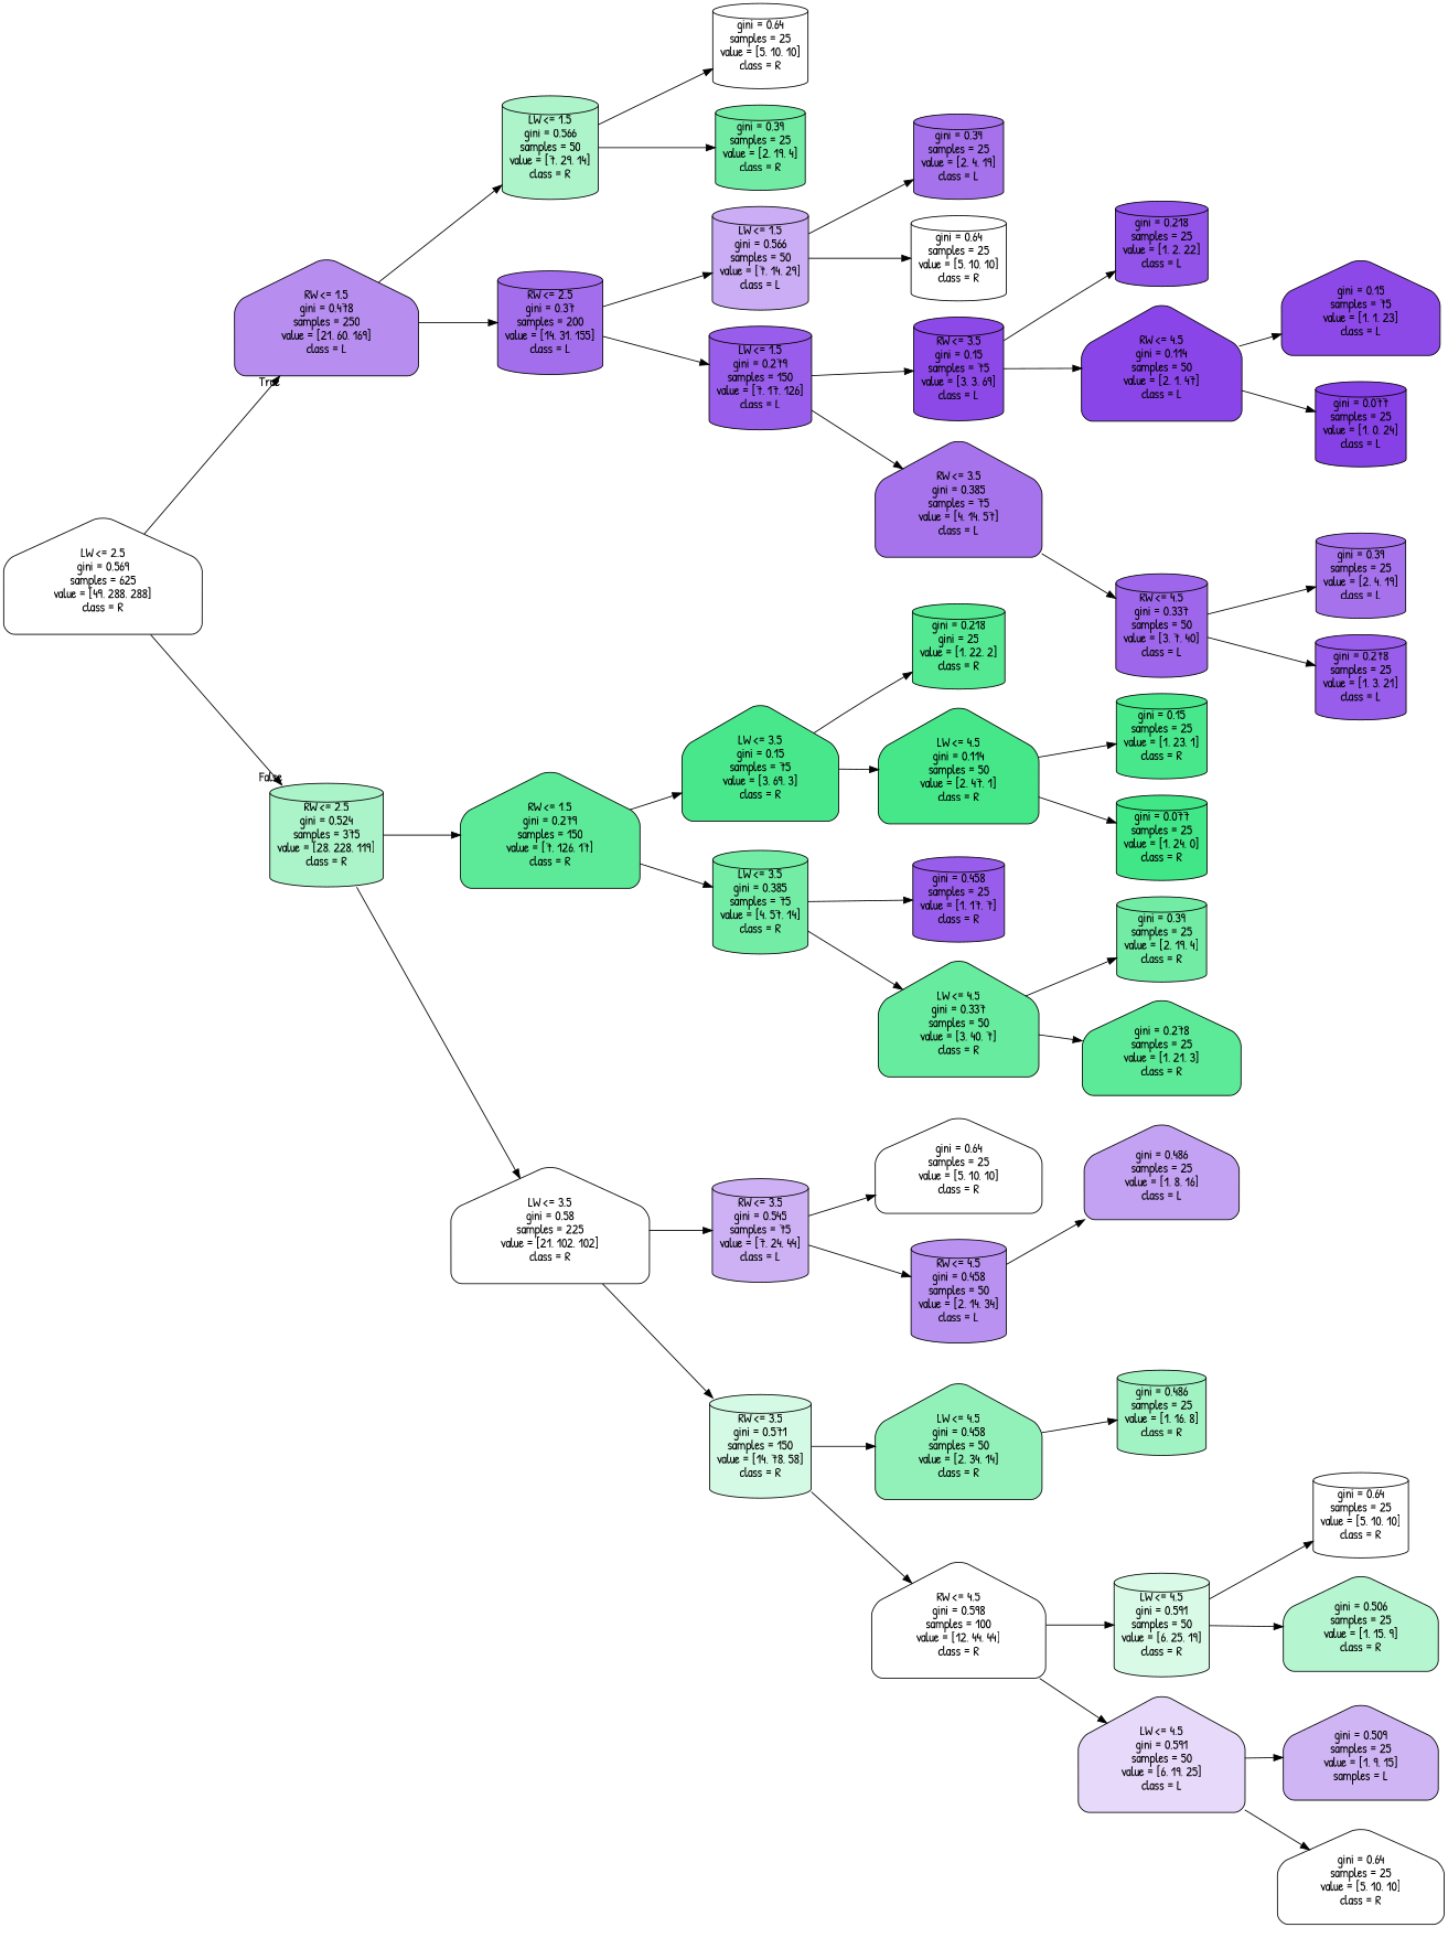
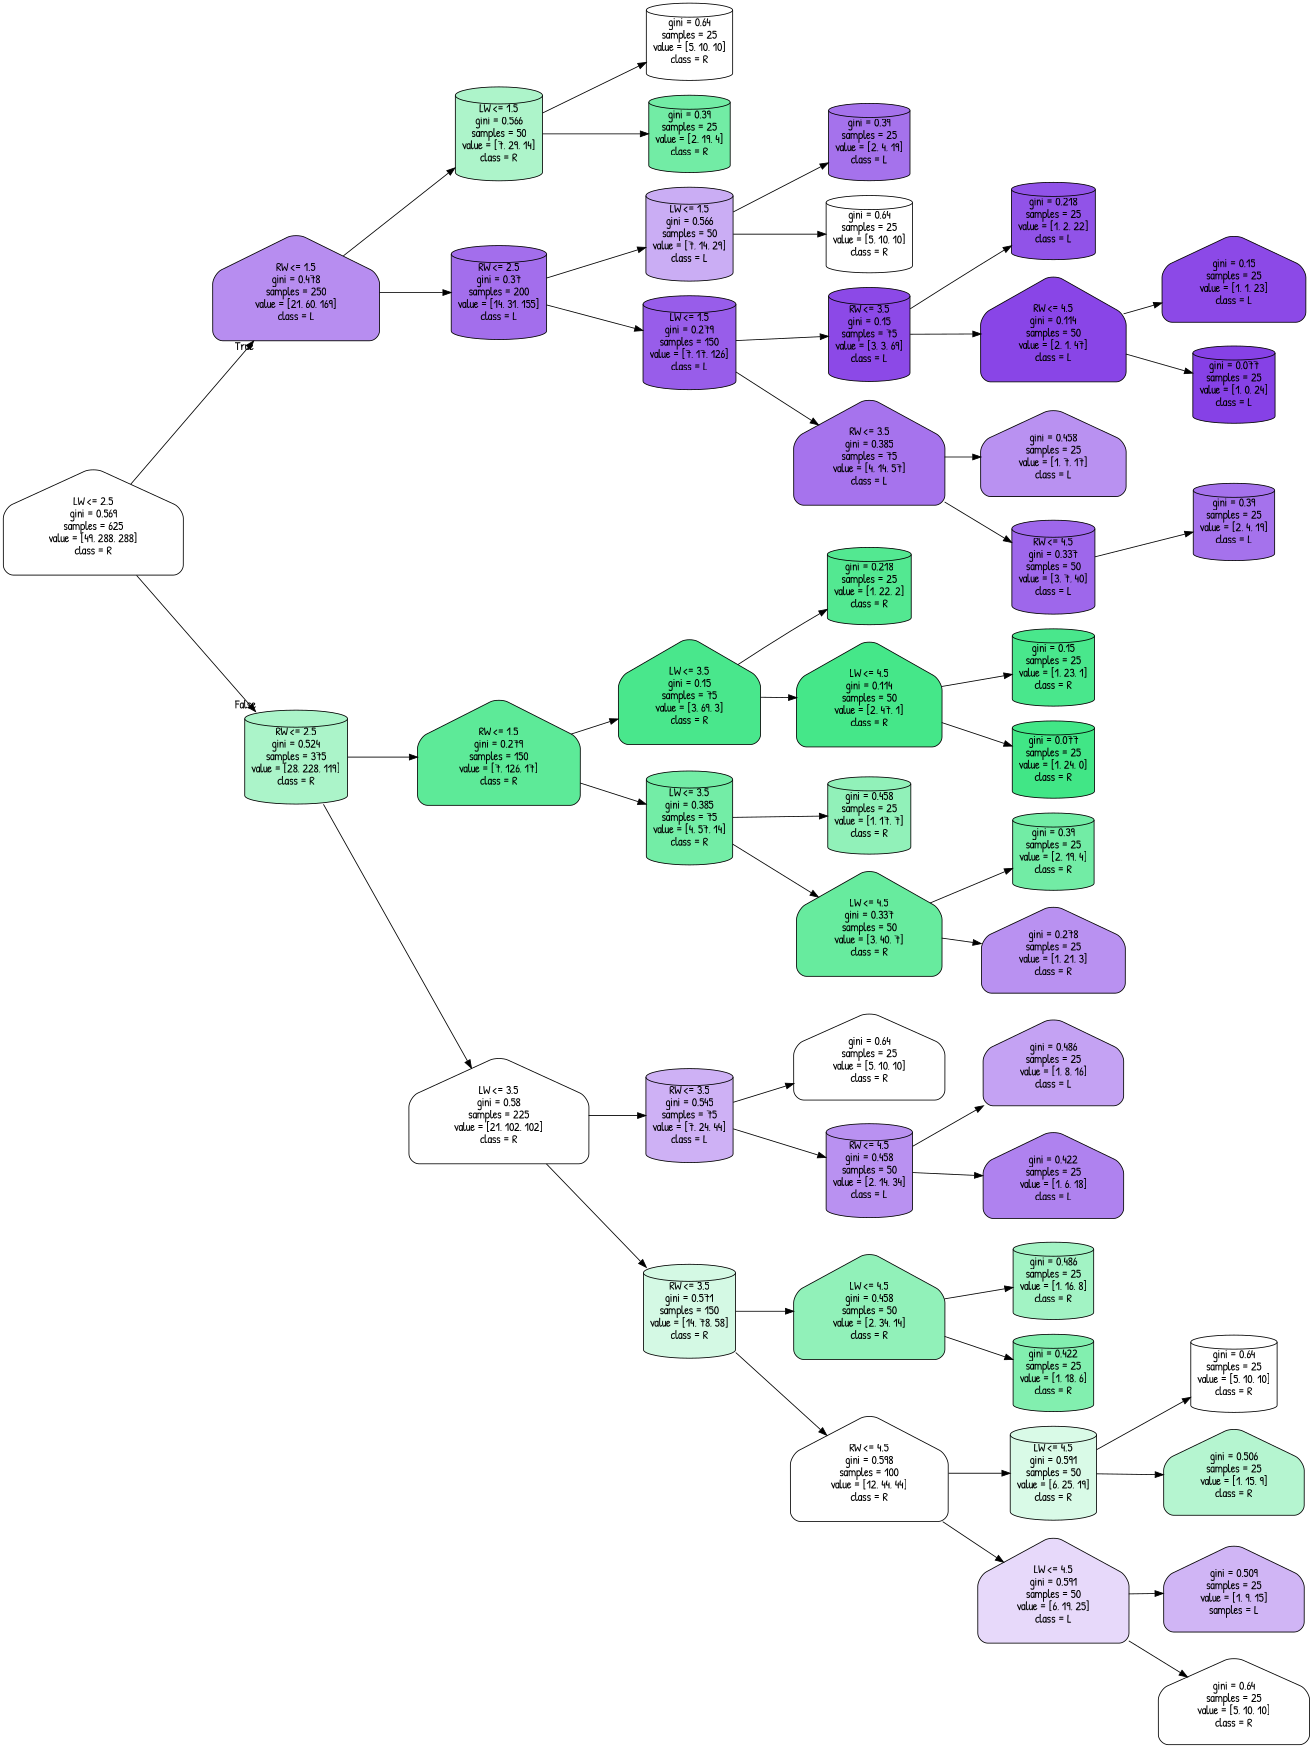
  digraph {
    fontname="Patrick Hand"
    rankdir=LR
    node [color=black fillcolor="#ffffff" fontname="Patrick Hand" shape=cylinder style="filled, rounded"]
    edge [fontname="Patrick Hand"]
    n1 [label="LW <= 2.5\ngini = 0.569\nsamples = 625\nvalue = [49, 288, 288]\nclass = R" shape=house]
    n2 [fillcolor="#b78df0" label="RW <= 1.5\ngini = 0.478\nsamples = 250\nvalue = [21, 60, 169]\nclass = L" shape=house]
    n3 [fillcolor="#abf4c9" label="RW <= 2.5\ngini = 0.524\nsamples = 375\nvalue = [28, 228, 119]\nclass = R"]
    n4 [fillcolor="#adf4ca" label="LW <= 1.5\ngini = 0.566\nsamples = 50\nvalue = [7, 29, 14]\nclass = R"]
    n5 [fillcolor="#a36eec" label="RW <= 2.5\ngini = 0.37\nsamples = 200\nvalue = [14, 31, 155]\nclass = L"]
    n6 [fillcolor="#5dea98" label="RW <= 1.5\ngini = 0.279\nsamples = 150\nvalue = [7, 126, 17]\nclass = R" shape=house]
    n7 [label="LW <= 3.5\ngini = 0.58\nsamples = 225\nvalue = [21, 102, 102]\nclass = R" shape=house]
    n8 [label="gini = 0.64\nsamples = 25\nvalue = [5, 10, 10]\nclass = R"]
    n9 [fillcolor="#72eca5" label="gini = 0.39\nsamples = 25\nvalue = [2, 19, 4]\nclass = R"]
    n10 [fillcolor="#caadf4" label="LW <= 1.5\ngini = 0.566\nsamples = 50\nvalue = [7, 14, 29]\nclass = L"]
    n11 [fillcolor="#985dea" label="LW <= 1.5\ngini = 0.279\nsamples = 150\nvalue = [7, 17, 126]\nclass = L"]
    n12 [fillcolor="#a572ec" label="gini = 0.39\nsamples = 25\nvalue = [2, 4, 19]\nclass = L"]
    n13 [label="gini = 0.64\nsamples = 25\nvalue = [5, 10, 10]\nclass = R"]
    n14 [fillcolor="#8c49e7" label="RW <= 3.5\ngini = 0.15\nsamples = 75\nvalue = [3, 3, 69]\nclass = L"]
    n15 [fillcolor="#a673ed" label="RW <= 3.5\ngini = 0.385\nsamples = 75\nvalue = [4, 14, 57]\nclass = L" shape=house]
    n16 [fillcolor="#9153e8" label="gini = 0.218\nsamples = 25\nvalue = [1, 2, 22]\nclass = L"]
    n17 [fillcolor="#8945e7" label="RW <= 4.5\ngini = 0.114\nsamples = 50\nvalue = [2, 1, 47]\nclass = L" shape=house]
+   n18 [fillcolor="#b991f1" label="gini = 0.458\nsamples = 25\nvalue = [1, 7, 17]\nclass = L" shape=house]
    n19 [fillcolor="#9e67eb" label="RW <= 4.5\ngini = 0.337\nsamples = 50\nvalue = [3, 7, 40]\nclass = L"]
-   n20 [fillcolor="#8c49e7" label="gini = 0.15\nsamples = 75\nvalue = [1, 1, 23]\nclass = L" shape=house]
+   n20 [fillcolor="#8c49e7" label="gini = 0.15\nsamples = 25\nvalue = [1, 1, 23]\nclass = L" shape=house]
    n21 [fillcolor="#8641e6" label="gini = 0.077\nsamples = 25\nvalue = [1, 0, 24]\nclass = L"]
    n22 [fillcolor="#a572ec" label="gini = 0.39\nsamples = 25\nvalue = [2, 4, 19]\nclass = L"]
-   n23 [fillcolor="#985dea" label="gini = 0.278\nsamples = 25\nvalue = [1, 3, 21]\nclass = L"]
    n24 [fillcolor="#49e78c" label="LW <= 3.5\ngini = 0.15\nsamples = 75\nvalue = [3, 69, 3]\nclass = R" shape=house]
    n25 [fillcolor="#73eda6" label="LW <= 3.5\ngini = 0.385\nsamples = 75\nvalue = [4, 57, 14]\nclass = R"]
    n26 [fillcolor="#ceb1f5" label="RW <= 3.5\ngini = 0.545\nsamples = 75\nvalue = [7, 24, 44]\nclass = L"]
    n27 [fillcolor="#d4f9e4" label="RW <= 3.5\ngini = 0.571\nsamples = 150\nvalue = [14, 78, 58]\nclass = R"]
-   n28 [fillcolor="#53e891" label="gini = 0.218\ngini = 25\nvalue = [1, 22, 2]\nclass = R"]
+   n28 [fillcolor="#53e891" label="gini = 0.218\nsamples = 25\nvalue = [1, 22, 2]\nclass = R"]
    n29 [fillcolor="#45e789" label="LW <= 4.5\ngini = 0.114\nsamples = 50\nvalue = [2, 47, 1]\nclass = R" shape=house]
-   n30 [fillcolor="#985dea" label="gini = 0.458\nsamples = 25\nvalue = [1, 17, 7]\nclass = R"]
+   n30 [fillcolor="#91f1b9" label="gini = 0.458\nsamples = 25\nvalue = [1, 17, 7]\nclass = R"]
    n31 [fillcolor="#67eb9e" label="LW <= 4.5\ngini = 0.337\nsamples = 50\nvalue = [3, 40, 7]\nclass = R" shape=house]
    n32 [fillcolor="#49e78c" label="gini = 0.15\nsamples = 25\nvalue = [1, 23, 1]\nclass = R"]
    n33 [fillcolor="#41e686" label="gini = 0.077\nsamples = 25\nvalue = [1, 24, 0]\nclass = R"]
    n34 [fillcolor="#72eca5" label="gini = 0.39\nsamples = 25\nvalue = [2, 19, 4]\nclass = R"]
-   n35 [fillcolor="#5dea98" label="gini = 0.278\nsamples = 25\nvalue = [1, 21, 3]\nclass = R" shape=house]
+   n35 [fillcolor="#b991f1" label="gini = 0.278\nsamples = 25\nvalue = [1, 21, 3]\nclass = R" shape=house]
    n36 [label="gini = 0.64\nsamples = 25\nvalue = [5, 10, 10]\nclass = R" shape=house]
    n37 [fillcolor="#b991f1" label="RW <= 4.5\ngini = 0.458\nsamples = 50\nvalue = [2, 14, 34]\nclass = L"]
    n38 [fillcolor="#91f1b9" label="LW <= 4.5\ngini = 0.458\nsamples = 50\nvalue = [2, 34, 14]\nclass = R" shape=house]
    n39 [label="RW <= 4.5\ngini = 0.598\nsamples = 100\nvalue = [12, 44, 44]\nclass = R" shape=house]
    n40 [fillcolor="#c4a2f3" label="gini = 0.486\nsamples = 25\nvalue = [1, 8, 16]\nclass = L" shape=house]
+   n41 [fillcolor="#af82ef" label="gini = 0.422\nsamples = 25\nvalue = [1, 6, 18]\nclass = L" shape=house]
    n42 [fillcolor="#a2f3c4" label="gini = 0.486\nsamples = 25\nvalue = [1, 16, 8]\nclass = R"]
+   n43 [fillcolor="#82efaf" label="gini = 0.422\nsamples = 25\nvalue = [1, 18, 6]\nclass = R"]
    n44 [fillcolor="#d9fae7" label="LW <= 4.5\ngini = 0.591\nsamples = 50\nvalue = [6, 25, 19]\nclass = R"]
    n45 [fillcolor="#e7d9fa" label="LW <= 4.5\ngini = 0.591\nsamples = 50\nvalue = [6, 19, 25]\nclass = L" shape=house]
    n46 [label="gini = 0.64\nsamples = 25\nvalue = [5, 10, 10]\nclass = R"]
    n47 [fillcolor="#b5f5d0" label="gini = 0.506\nsamples = 25\nvalue = [1, 15, 9]\nclass = R" shape=house]
    n48 [fillcolor="#d0b5f5" label="gini = 0.509\nsamples = 25\nvalue = [1, 9, 15]\nsamples = L" shape=house]
    n49 [label="gini = 0.64\nsamples = 25\nvalue = [5, 10, 10]\nclass = R" shape=house]
    n1 -> n2 [headlabel=True labelangle=45 labeldistance=2.5]
    n1 -> n3 [headlabel=False labelangle=-45 labeldistance=2.5]
    n2 -> n4
    n2 -> n5
    n3 -> n6
    n3 -> n7
    n4 -> n8
    n4 -> n9
    n5 -> n10
    n5 -> n11
    n6 -> n24
    n6 -> n25
    n7 -> n26
    n7 -> n27
    n10 -> n12
    n10 -> n13
    n11 -> n14
    n11 -> n15
    n14 -> n16
    n14 -> n17
+   n15 -> n18
    n15 -> n19
    n17 -> n20
    n17 -> n21
    n19 -> n22
-   n19 -> n23
    n24 -> n28
    n24 -> n29
    n25 -> n30
    n25 -> n31
    n26 -> n36
    n26 -> n37
    n27 -> n38
    n27 -> n39
    n29 -> n32
    n29 -> n33
    n31 -> n34
    n31 -> n35
    n37 -> n40
+   n37 -> n41
    n38 -> n42
+   n38 -> n43
    n39 -> n44
    n39 -> n45
    n44 -> n46
    n44 -> n47
    n45 -> n48
    n45 -> n49
  }
